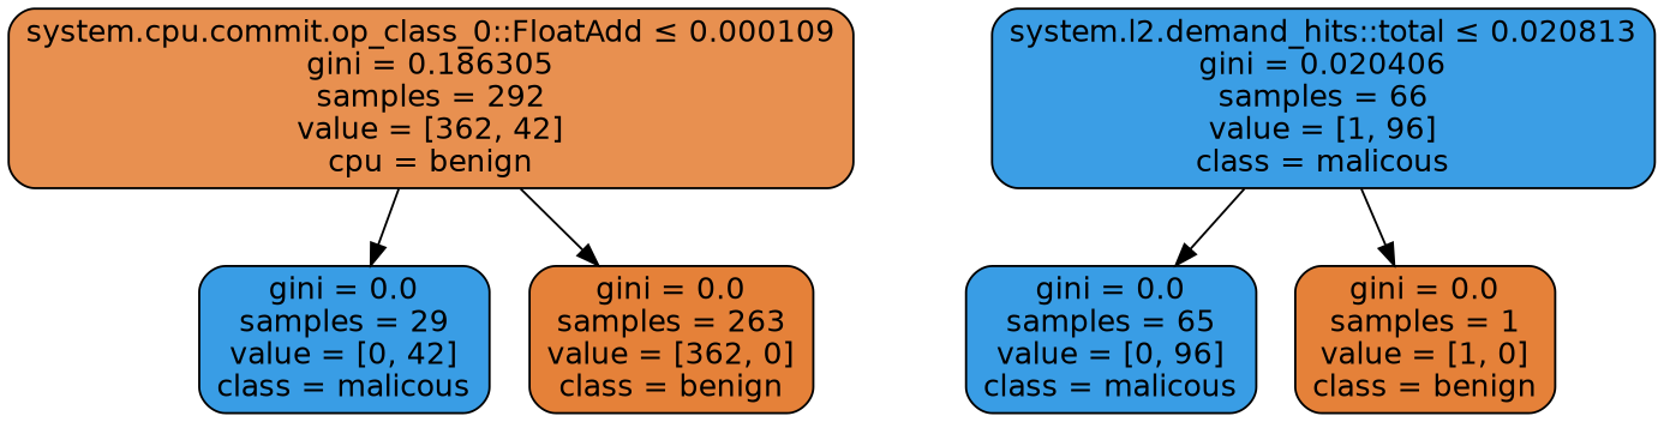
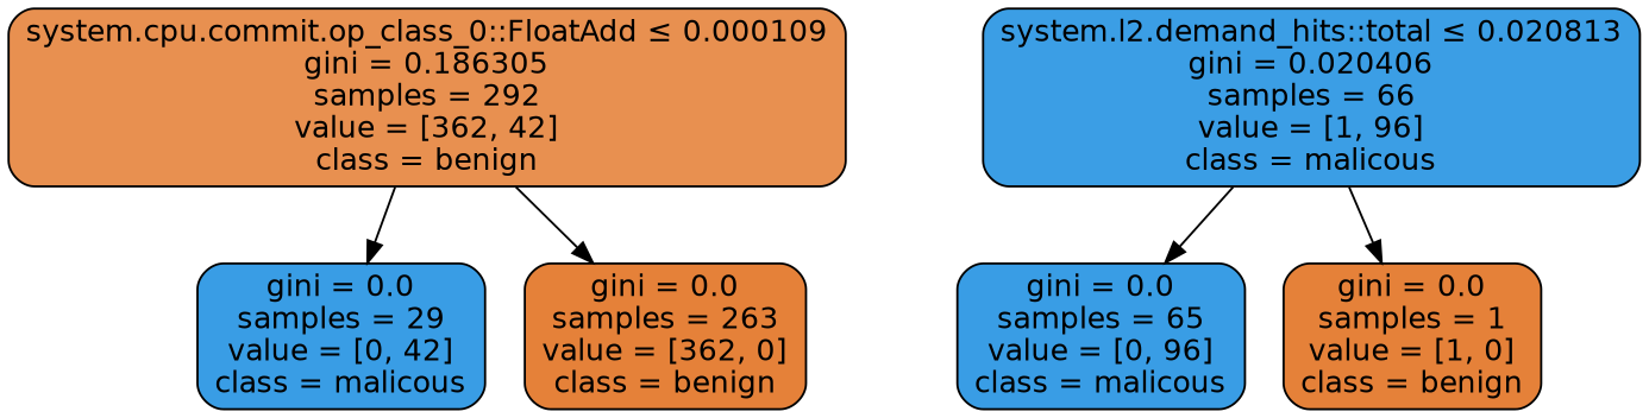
  digraph {
    fontname="DejaVu Sans"
    node [color=black fillcolor="#399de5" fontname="DejaVu Sans" shape=box style="filled, rounded"]
    edge [fontname="DejaVu Sans"]
-   n1 [fillcolor="#e89050" label=<system.cpu.commit.op_class_0::FloatAdd &le; 0.000109<br/>gini = 0.186305<br/>samples = 292<br/>value = [362, 42]<br/>cpu = benign>]
+   n1 [fillcolor="#e89050" label=<system.cpu.commit.op_class_0::FloatAdd &le; 0.000109<br/>gini = 0.186305<br/>samples = 292<br/>value = [362, 42]<br/>class = benign>]
    n2 [label=<gini = 0.0<br/>samples = 29<br/>value = [0, 42]<br/>class = malicous>]
    n3 [fillcolor="#e58139" label=<gini = 0.0<br/>samples = 263<br/>value = [362, 0]<br/>class = benign>]
    n4 [fillcolor="#3b9ee5" label=<system.l2.demand_hits::total &le; 0.020813<br/>gini = 0.020406<br/>samples = 66<br/>value = [1, 96]<br/>class = malicous>]
    n5 [label=<gini = 0.0<br/>samples = 65<br/>value = [0, 96]<br/>class = malicous>]
    n6 [fillcolor="#e58139" label=<gini = 0.0<br/>samples = 1<br/>value = [1, 0]<br/>class = benign>]
    n1 -> n2
    n1 -> n3
    n4 -> n5
    n4 -> n6
  }
